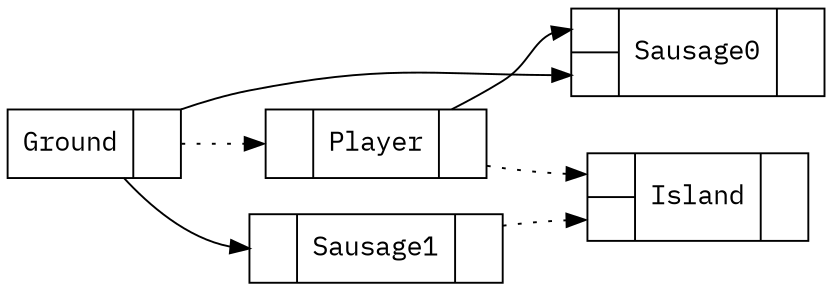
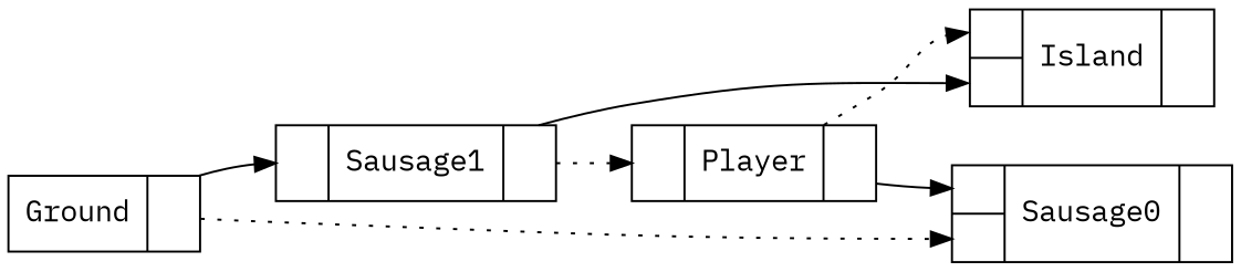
  digraph {
    fontname="IBM Plex Mono"
    rankdir=LR
    node [fontname="IBM Plex Mono" shape=record]
    edge [fontname="IBM Plex Mono" headport=GroundP style=dotted]
    n1 [label="{{<GroundP>}|{Player}|<PlayerOUT>}"]
    n2 [label="{{<Player>|<GroundP>}|{Sausage0}|<Sausage0OUT>}"]
    n3 [label="{{<Sausage0P>|<Sausage1P>}|{Island}|<IslandOUT>}"]
    n4 [label="{{Ground}|<GroundOUT>}"]
    n5 [label="{{<Sausage0>}|{Sausage1}|<Sausage1OUT>}"]
    n1 -> n2 [headport=Player style=""]
    n1 -> n3 [headport=Sausage0P]
-   n4 -> n1
-   n4 -> n2 [style=solid]
+   n5 -> n1
+   n4 -> n2
    n4 -> n5 [headport=Sausage0 style=""]
-   n5 -> n3 [headport=Sausage1P]
+   n5 -> n3 [headport=Sausage1P style=solid]
  }
